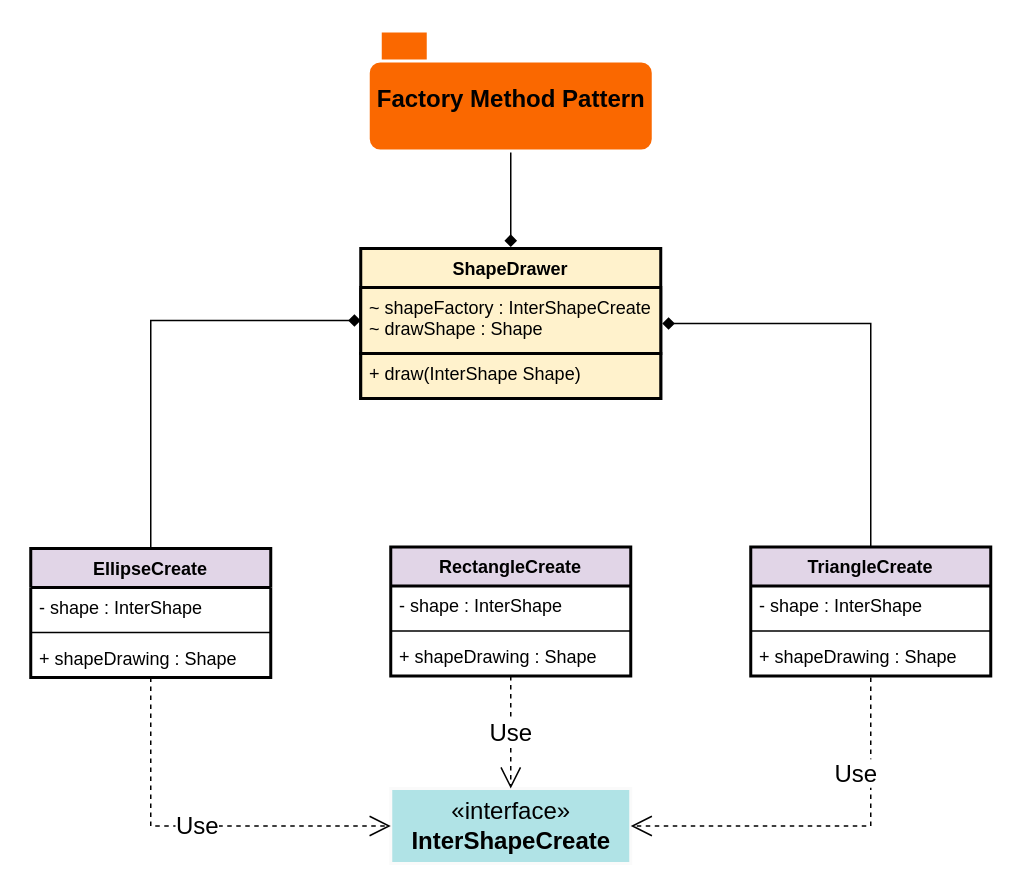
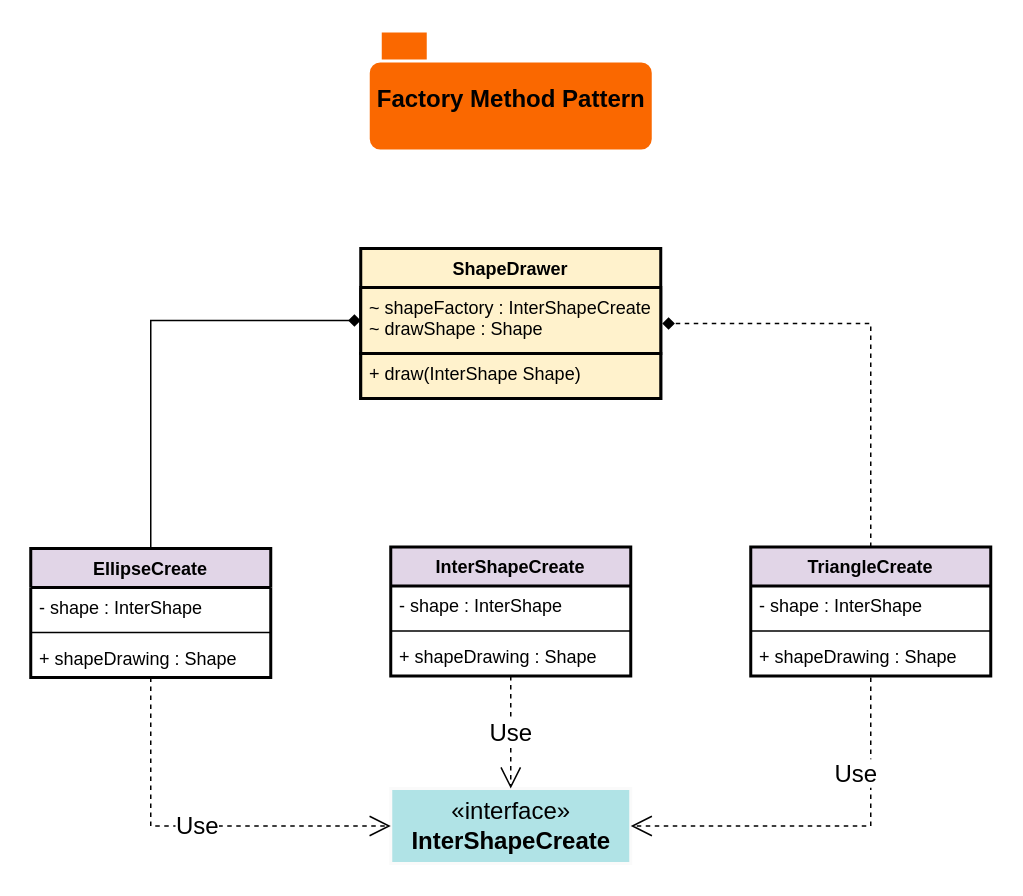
  <mxCell id="0" />
  <mxCell id="1" parent="0" />
- <mxCell id="2" style="edgeStyle=orthogonalEdgeStyle;rounded=0;orthogonalLoop=1;jettySize=auto;html=1;exitX=0.5;exitY=1;exitDx=0;exitDy=0;exitPerimeter=0;entryX=0.5;entryY=0;entryDx=0;entryDy=0;endArrow=diamond;endFill=1;" parent="1" source="3" target="4" edge="1"><mxGeometry relative="1" as="geometry" /></mxCell>
  <mxCell id="3" value="&lt;font style=&quot;font-size: 16px;&quot;&gt;Factory Method Pattern&lt;/font&gt;" style="shape=folder;fontStyle=1;spacingTop=10;tabWidth=40;tabHeight=20;tabPosition=left;html=1;rounded=1;shadow=0;glass=1;strokeColor=#ffffff;strokeWidth=2;fillColor=#fa6800;fontColor=#000000;gradientColor=none;fillStyle=solid;" parent="1" vertex="1"><mxGeometry x="245" y="20" width="190" height="80" as="geometry" /></mxCell>
  <mxCell id="4" value="ShapeDrawer" style="swimlane;fontStyle=1;align=center;verticalAlign=top;childLayout=stackLayout;horizontal=1;startSize=26;horizontalStack=0;resizeParent=1;resizeParentMax=0;resizeLast=0;collapsible=1;marginBottom=0;rounded=0;shadow=0;glass=0;sketch=0;strokeColor=#000000;strokeWidth=2;swimlaneLine=1;perimeterSpacing=1;fillColor=#fff2cc;" parent="1" vertex="1"><mxGeometry x="240" y="165" width="200" height="100" as="geometry" /></mxCell>
  <mxCell id="5" value="~ shapeFactory : InterShapeCreate&#10;~ drawShape : Shape" style="text;strokeColor=#000000;fillColor=#fff2cc;align=left;verticalAlign=top;spacingLeft=4;spacingRight=4;overflow=hidden;rotatable=0;points=[[0,0.5],[1,0.5]];portConstraint=eastwest;strokeWidth=2;" parent="4" vertex="1"><mxGeometry y="26" width="200" height="44" as="geometry" /></mxCell>
  <mxCell id="6" value="+ draw(InterShape Shape)" style="text;strokeColor=#000000;fillColor=#fff2cc;align=left;verticalAlign=top;spacingLeft=4;spacingRight=4;overflow=hidden;rotatable=0;points=[[0,0.5],[1,0.5]];portConstraint=eastwest;strokeWidth=2;" parent="4" vertex="1"><mxGeometry y="70" width="200" height="30" as="geometry" /></mxCell>
  <mxCell id="7" style="edgeStyle=orthogonalEdgeStyle;rounded=0;orthogonalLoop=1;jettySize=auto;html=1;exitX=0.5;exitY=0;exitDx=0;exitDy=0;entryX=0;entryY=0.5;entryDx=0;entryDy=0;fontSize=12;endArrow=diamond;endFill=1;" parent="1" source="8" target="5" edge="1"><mxGeometry relative="1" as="geometry" /></mxCell>
  <mxCell id="8" value="EllipseCreate" style="swimlane;fontStyle=1;align=center;verticalAlign=top;childLayout=stackLayout;horizontal=1;startSize=26;horizontalStack=0;resizeParent=1;resizeParentMax=0;resizeLast=0;collapsible=1;marginBottom=0;rounded=0;shadow=0;glass=0;sketch=0;fillStyle=solid;strokeColor=#000000;strokeWidth=2;fontSize=12;fillColor=#e1d5e7;" parent="1" vertex="1"><mxGeometry x="20" y="365" width="160" height="86" as="geometry" /></mxCell>
  <mxCell id="9" value="- shape : InterShape" style="text;strokeColor=none;fillColor=none;align=left;verticalAlign=top;spacingLeft=4;spacingRight=4;overflow=hidden;rotatable=0;points=[[0,0.5],[1,0.5]];portConstraint=eastwest;fontSize=12;" parent="8" vertex="1"><mxGeometry y="26" width="160" height="26" as="geometry" /></mxCell>
  <mxCell id="10" value="" style="line;strokeWidth=1;fillColor=none;align=left;verticalAlign=middle;spacingTop=-1;spacingLeft=3;spacingRight=3;rotatable=0;labelPosition=right;points=[];portConstraint=eastwest;strokeColor=inherit;rounded=0;shadow=0;glass=0;sketch=0;fillStyle=solid;fontSize=12;" parent="8" vertex="1"><mxGeometry y="52" width="160" height="8" as="geometry" /></mxCell>
  <mxCell id="11" value="+ shapeDrawing : Shape" style="text;strokeColor=none;fillColor=none;align=left;verticalAlign=top;spacingLeft=4;spacingRight=4;overflow=hidden;rotatable=0;points=[[0,0.5],[1,0.5]];portConstraint=eastwest;fontSize=12;" parent="8" vertex="1"><mxGeometry y="60" width="160" height="26" as="geometry" /></mxCell>
- <mxCell id="12" value="RectangleCreate" style="swimlane;fontStyle=1;align=center;verticalAlign=top;childLayout=stackLayout;horizontal=1;startSize=26;horizontalStack=0;resizeParent=1;resizeParentMax=0;resizeLast=0;collapsible=1;marginBottom=0;rounded=0;shadow=0;glass=0;sketch=0;fillStyle=solid;strokeColor=#000000;strokeWidth=2;fontSize=12;fillColor=#e1d5e7;" parent="1" vertex="1"><mxGeometry x="260" y="364" width="160" height="86" as="geometry" /></mxCell>
+ <mxCell id="12" value="InterShapeCreate" style="swimlane;fontStyle=1;align=center;verticalAlign=top;childLayout=stackLayout;horizontal=1;startSize=26;horizontalStack=0;resizeParent=1;resizeParentMax=0;resizeLast=0;collapsible=1;marginBottom=0;rounded=0;shadow=0;glass=0;sketch=0;fillStyle=solid;strokeColor=#000000;strokeWidth=2;fontSize=12;fillColor=#e1d5e7;" parent="1" vertex="1"><mxGeometry x="260" y="364" width="160" height="86" as="geometry" /></mxCell>
  <mxCell id="13" value="- shape : InterShape" style="text;strokeColor=none;fillColor=none;align=left;verticalAlign=top;spacingLeft=4;spacingRight=4;overflow=hidden;rotatable=0;points=[[0,0.5],[1,0.5]];portConstraint=eastwest;fontSize=12;" parent="12" vertex="1"><mxGeometry y="26" width="160" height="26" as="geometry" /></mxCell>
  <mxCell id="14" value="" style="line;strokeWidth=1;fillColor=none;align=left;verticalAlign=middle;spacingTop=-1;spacingLeft=3;spacingRight=3;rotatable=0;labelPosition=right;points=[];portConstraint=eastwest;strokeColor=inherit;rounded=0;shadow=0;glass=0;sketch=0;fillStyle=solid;fontSize=12;" parent="12" vertex="1"><mxGeometry y="52" width="160" height="8" as="geometry" /></mxCell>
  <mxCell id="15" value="+ shapeDrawing : Shape" style="text;strokeColor=none;fillColor=none;align=left;verticalAlign=top;spacingLeft=4;spacingRight=4;overflow=hidden;rotatable=0;points=[[0,0.5],[1,0.5]];portConstraint=eastwest;fontSize=12;" parent="12" vertex="1"><mxGeometry y="60" width="160" height="26" as="geometry" /></mxCell>
- <mxCell id="16" style="edgeStyle=orthogonalEdgeStyle;rounded=0;orthogonalLoop=1;jettySize=auto;html=1;exitX=0.5;exitY=0;exitDx=0;exitDy=0;entryX=1;entryY=0.5;entryDx=0;entryDy=0;fontSize=12;endArrow=diamond;endFill=1;" parent="1" source="17" target="4" edge="1"><mxGeometry relative="1" as="geometry" /></mxCell>
+ <mxCell id="16" style="edgeStyle=orthogonalEdgeStyle;rounded=0;orthogonalLoop=1;jettySize=auto;html=1;exitX=0.5;exitY=0;exitDx=0;exitDy=0;entryX=1;entryY=0.5;entryDx=0;entryDy=0;fontSize=12;endArrow=diamond;endFill=1;dashed=1;" parent="1" source="17" target="4" edge="1"><mxGeometry relative="1" as="geometry" /></mxCell>
  <mxCell id="17" value="TriangleCreate" style="swimlane;fontStyle=1;align=center;verticalAlign=top;childLayout=stackLayout;horizontal=1;startSize=26;horizontalStack=0;resizeParent=1;resizeParentMax=0;resizeLast=0;collapsible=1;marginBottom=0;rounded=0;shadow=0;glass=0;sketch=0;fillStyle=solid;strokeColor=#000000;strokeWidth=2;fontSize=12;fillColor=#e1d5e7;" parent="1" vertex="1"><mxGeometry x="500" y="364" width="160" height="86" as="geometry" /></mxCell>
  <mxCell id="18" value="- shape : InterShape" style="text;strokeColor=none;fillColor=none;align=left;verticalAlign=top;spacingLeft=4;spacingRight=4;overflow=hidden;rotatable=0;points=[[0,0.5],[1,0.5]];portConstraint=eastwest;fontSize=12;" parent="17" vertex="1"><mxGeometry y="26" width="160" height="26" as="geometry" /></mxCell>
  <mxCell id="19" value="" style="line;strokeWidth=1;fillColor=none;align=left;verticalAlign=middle;spacingTop=-1;spacingLeft=3;spacingRight=3;rotatable=0;labelPosition=right;points=[];portConstraint=eastwest;strokeColor=inherit;rounded=0;shadow=0;glass=0;sketch=0;fillStyle=solid;fontSize=12;" parent="17" vertex="1"><mxGeometry y="52" width="160" height="8" as="geometry" /></mxCell>
  <mxCell id="20" value="+ shapeDrawing : Shape" style="text;strokeColor=none;fillColor=none;align=left;verticalAlign=top;spacingLeft=4;spacingRight=4;overflow=hidden;rotatable=0;points=[[0,0.5],[1,0.5]];portConstraint=eastwest;fontSize=12;" parent="17" vertex="1"><mxGeometry y="60" width="160" height="26" as="geometry" /></mxCell>
  <mxCell id="21" value="«interface»&lt;br style=&quot;font-size: 16px;&quot;&gt;&lt;b style=&quot;font-size: 16px;&quot;&gt;InterShapeCreate&lt;/b&gt;" style="html=1;shadow=0;glass=0;sketch=0;fillStyle=solid;strokeWidth=2;fontSize=16;fillColor=#b0e3e6;strokeColor=#fafafa;rounded=0;" parent="1" vertex="1"><mxGeometry x="260" y="525" width="160" height="50" as="geometry" /></mxCell>
  <mxCell id="22" value="Use" style="endArrow=open;endSize=12;dashed=1;html=1;rounded=0;strokeColor=default;fontSize=16;exitX=0.5;exitY=1;exitDx=0;exitDy=0;exitPerimeter=0;entryX=0;entryY=0.5;entryDx=0;entryDy=0;" parent="1" source="11" target="21" edge="1"><mxGeometry width="160" relative="1" as="geometry"><mxPoint x="280" y="395" as="sourcePoint" /><mxPoint x="440" y="395" as="targetPoint" /><Array as="points"><mxPoint x="100" y="550" /></Array></mxGeometry></mxCell>
  <mxCell id="23" value="Use" style="endArrow=open;endSize=12;dashed=1;html=1;rounded=0;strokeColor=default;fontSize=16;entryX=0.5;entryY=0;entryDx=0;entryDy=0;" parent="1" source="15" target="21" edge="1"><mxGeometry width="160" relative="1" as="geometry"><mxPoint x="280" y="395" as="sourcePoint" /><mxPoint x="440" y="395" as="targetPoint" /></mxGeometry></mxCell>
  <mxCell id="24" value="Use" style="endArrow=open;endSize=12;dashed=1;html=1;rounded=0;strokeColor=default;fontSize=16;entryX=1;entryY=0.5;entryDx=0;entryDy=0;exitX=0.5;exitY=1.038;exitDx=0;exitDy=0;exitPerimeter=0;" parent="1" source="20" target="21" edge="1"><mxGeometry x="-0.506" y="-10" width="160" relative="1" as="geometry"><mxPoint x="280" y="395" as="sourcePoint" /><mxPoint x="440" y="395" as="targetPoint" /><Array as="points"><mxPoint x="580" y="550" /></Array><mxPoint as="offset" /></mxGeometry></mxCell>
